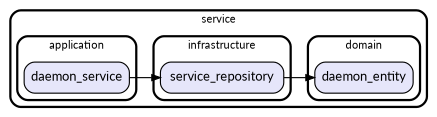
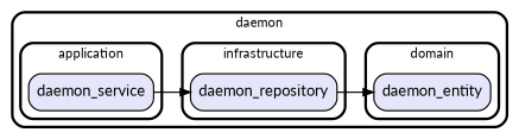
  digraph {
    fontname=Lato
    fontsize=13
    penwidth=2.6
    rankdir=LR
    style=rounded
    node [fillcolor=Lavender fontname=Lato fontsize=15 penwidth=1.3 shape=rect style="filled,rounded"]
    edge [fontname=Lato penwidth=1.3]
    n1 [label=daemon_service]
-   n2 [label=service_repository]
+   n2 [label=daemon_repository]
    n3 [label=daemon_entity]
    subgraph cluster_1 {
-     label=service
+     label=daemon
      subgraph cluster_2 {
        label=application
        n1
      }
      subgraph cluster_3 {
        label=infrastructure
        n2
      }
      subgraph cluster_4 {
        label=domain
        n3
      }
    }
    n1 -> n2
    n2 -> n3
  }
